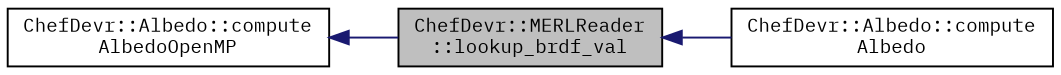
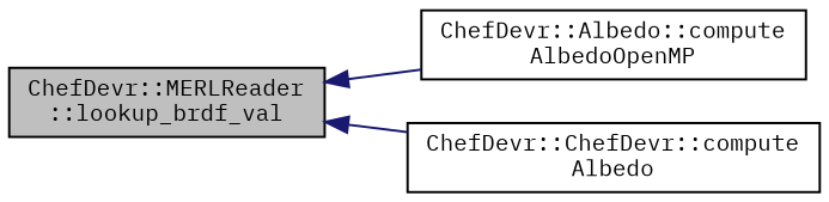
  digraph {
    fontname="IBM Plex Mono"
    rankdir=LR
    node [color=black fillcolor=white fontname="IBM Plex Mono" fontsize=10 shape=record style=filled]
    edge [color=midnightblue dir=back fontname="IBM Plex Mono" fontsize=10 labelfontname=FreeSans labelfontsize=10 style=solid]
    n1 [fillcolor=grey75 fontcolor=black height=0.2 label="ChefDevr::MERLReader\l::lookup_brdf_val" width=0.4]
    n2 [height=0.2 label="ChefDevr::Albedo::compute\lAlbedoOpenMP" width=0.4]
-   n3 [height=0.2 label="ChefDevr::Albedo::compute\lAlbedo" width=0.4]
-   n2 -> n1
+   n3 [height=0.2 label="ChefDevr::ChefDevr::compute\lAlbedo" width=0.4]
+   n1 -> n2
    n1 -> n3
  }
